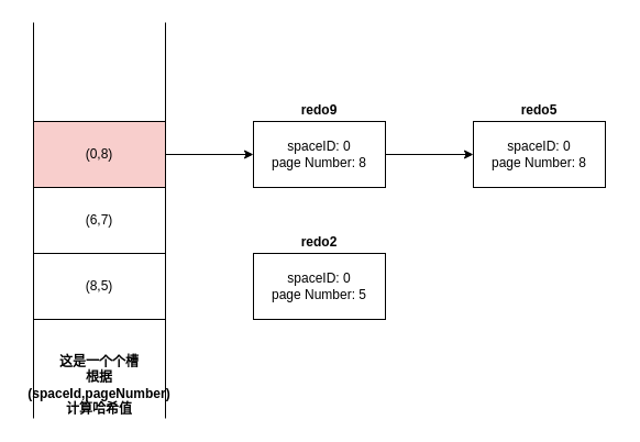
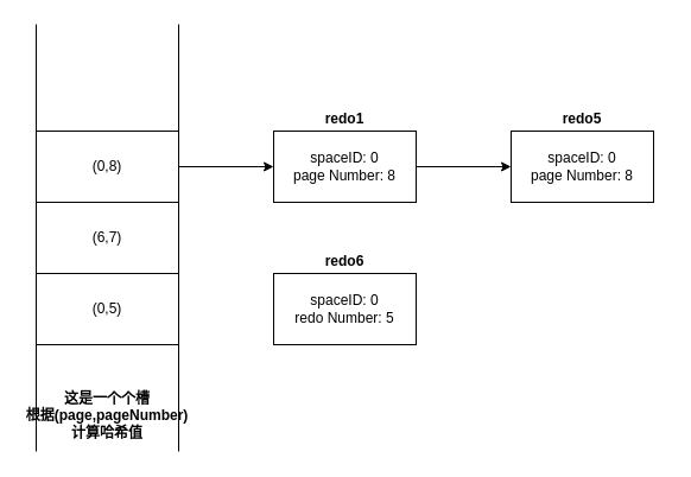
  <mxCell id="0" />
  <mxCell id="1" parent="0" />
  <mxCell id="2" style="edgeStyle=orthogonalEdgeStyle;rounded=0;orthogonalLoop=1;jettySize=auto;html=1;exitX=1;exitY=0.5;exitDx=0;exitDy=0;entryX=0;entryY=0.5;entryDx=0;entryDy=0;" edge="1" parent="1" source="3" target="12"><mxGeometry relative="1" as="geometry" /></mxCell>
- <mxCell id="3" value="(0,8)" style="rounded=0;whiteSpace=wrap;html=1;fillColor=#f8cecc;" vertex="1" parent="1"><mxGeometry x="30" y="110" width="120" height="60" as="geometry" /></mxCell>
+ <mxCell id="3" value="(0,8)" style="rounded=0;whiteSpace=wrap;html=1;" vertex="1" parent="1"><mxGeometry x="30" y="110" width="120" height="60" as="geometry" /></mxCell>
  <mxCell id="4" value="(6,7)" style="rounded=0;whiteSpace=wrap;html=1;" vertex="1" parent="1"><mxGeometry x="30" y="170" width="120" height="60" as="geometry" /></mxCell>
- <mxCell id="5" value="(8,5)" style="rounded=0;whiteSpace=wrap;html=1;" vertex="1" parent="1"><mxGeometry x="30" y="230" width="120" height="60" as="geometry" /></mxCell>
+ <mxCell id="5" value="(0,5)" style="rounded=0;whiteSpace=wrap;html=1;" vertex="1" parent="1"><mxGeometry x="30" y="230" width="120" height="60" as="geometry" /></mxCell>
  <mxCell id="6" value="" style="endArrow=none;html=1;exitX=0;exitY=0;exitDx=0;exitDy=0;" edge="1" parent="1" source="3"><mxGeometry width="50" height="50" relative="1" as="geometry"><mxPoint x="20" y="90" as="sourcePoint" /><mxPoint x="30" y="20" as="targetPoint" /></mxGeometry></mxCell>
  <mxCell id="7" value="" style="endArrow=none;html=1;exitX=0;exitY=0;exitDx=0;exitDy=0;" edge="1" parent="1"><mxGeometry width="50" height="50" relative="1" as="geometry"><mxPoint x="30" y="380" as="sourcePoint" /><mxPoint x="30" y="290" as="targetPoint" /></mxGeometry></mxCell>
  <mxCell id="8" value="" style="endArrow=none;html=1;exitX=0;exitY=0;exitDx=0;exitDy=0;" edge="1" parent="1"><mxGeometry width="50" height="50" relative="1" as="geometry"><mxPoint x="150" y="110" as="sourcePoint" /><mxPoint x="150" y="20" as="targetPoint" /></mxGeometry></mxCell>
  <mxCell id="9" value="" style="endArrow=none;html=1;exitX=0;exitY=0;exitDx=0;exitDy=0;" edge="1" parent="1"><mxGeometry width="50" height="50" relative="1" as="geometry"><mxPoint x="150" y="380" as="sourcePoint" /><mxPoint x="150" y="290" as="targetPoint" /></mxGeometry></mxCell>
- <mxCell id="10" value="&lt;b&gt;这是一个个槽&lt;br&gt;根据(spaceId,pageNumber)计算哈希值&lt;/b&gt;" style="text;html=1;strokeColor=none;fillColor=none;align=center;verticalAlign=middle;whiteSpace=wrap;rounded=0;" vertex="1" parent="1"><mxGeometry x="20" y="320" width="140" height="60" as="geometry" /></mxCell>
+ <mxCell id="10" value="&lt;b&gt;这是一个个槽&lt;br&gt;根据(page,pageNumber)计算哈希值&lt;/b&gt;" style="text;html=1;strokeColor=none;fillColor=none;align=center;verticalAlign=middle;whiteSpace=wrap;rounded=0;" vertex="1" parent="1"><mxGeometry x="20" y="320" width="140" height="60" as="geometry" /></mxCell>
  <mxCell id="11" style="edgeStyle=orthogonalEdgeStyle;rounded=0;orthogonalLoop=1;jettySize=auto;html=1;exitX=1;exitY=0.5;exitDx=0;exitDy=0;" edge="1" parent="1" source="12" target="13"><mxGeometry relative="1" as="geometry" /></mxCell>
  <mxCell id="12" value="spaceID: 0&lt;br&gt;page Number: 8" style="rounded=0;whiteSpace=wrap;html=1;" vertex="1" parent="1"><mxGeometry x="230" y="110" width="120" height="60" as="geometry" /></mxCell>
  <mxCell id="13" value="spaceID: 0&lt;br&gt;page Number: 8" style="rounded=0;whiteSpace=wrap;html=1;" vertex="1" parent="1"><mxGeometry x="430" y="110" width="120" height="60" as="geometry" /></mxCell>
- <mxCell id="14" value="&lt;b&gt;redo9&lt;/b&gt;" style="text;html=1;strokeColor=none;fillColor=none;align=center;verticalAlign=middle;whiteSpace=wrap;rounded=0;" vertex="1" parent="1"><mxGeometry x="220" y="70" width="140" height="60" as="geometry" /></mxCell>
+ <mxCell id="14" value="&lt;b&gt;redo1&lt;/b&gt;" style="text;html=1;strokeColor=none;fillColor=none;align=center;verticalAlign=middle;whiteSpace=wrap;rounded=0;" vertex="1" parent="1"><mxGeometry x="220" y="70" width="140" height="60" as="geometry" /></mxCell>
  <mxCell id="15" value="&lt;b&gt;redo5&lt;/b&gt;" style="text;html=1;strokeColor=none;fillColor=none;align=center;verticalAlign=middle;whiteSpace=wrap;rounded=0;" vertex="1" parent="1"><mxGeometry x="420" y="70" width="140" height="60" as="geometry" /></mxCell>
- <mxCell id="16" value="spaceID: 0&lt;br&gt;page Number: 5" style="rounded=0;whiteSpace=wrap;html=1;" vertex="1" parent="1"><mxGeometry x="230" y="230" width="120" height="60" as="geometry" /></mxCell>
- <mxCell id="17" value="&lt;b&gt;redo2&lt;/b&gt;" style="text;html=1;strokeColor=none;fillColor=none;align=center;verticalAlign=middle;whiteSpace=wrap;rounded=0;" vertex="1" parent="1"><mxGeometry x="220" y="190" width="140" height="60" as="geometry" /></mxCell>
+ <mxCell id="16" value="spaceID: 0&lt;br&gt;redo Number: 5" style="rounded=0;whiteSpace=wrap;html=1;" vertex="1" parent="1"><mxGeometry x="230" y="230" width="120" height="60" as="geometry" /></mxCell>
+ <mxCell id="17" value="&lt;b&gt;redo6&lt;/b&gt;" style="text;html=1;strokeColor=none;fillColor=none;align=center;verticalAlign=middle;whiteSpace=wrap;rounded=0;" vertex="1" parent="1"><mxGeometry x="220" y="190" width="140" height="60" as="geometry" /></mxCell>
